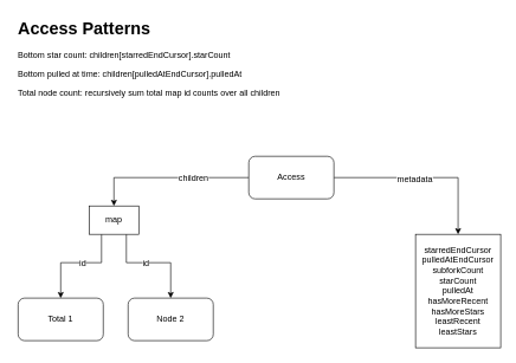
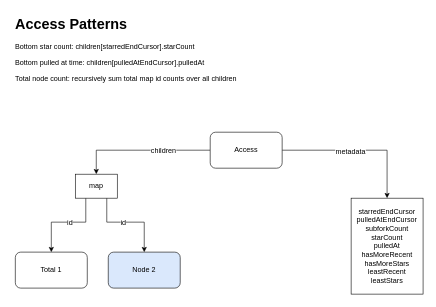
  <mxCell id="0" />
  <mxCell id="1" parent="0" />
  <mxCell id="2" style="edgeStyle=orthogonalEdgeStyle;rounded=0;orthogonalLoop=1;jettySize=auto;html=1;exitX=0.25;exitY=1;exitDx=0;exitDy=0;entryX=0.5;entryY=0;entryDx=0;entryDy=0;" parent="1" source="6" target="12" edge="1"><mxGeometry relative="1" as="geometry"><Array as="points"><mxPoint x="143" y="370" /><mxPoint x="85" y="370" /></Array></mxGeometry></mxCell>
  <mxCell id="3" value="id" style="text;html=1;resizable=0;points=[];align=center;verticalAlign=middle;labelBackgroundColor=#ffffff;" parent="2" vertex="1" connectable="0"><mxGeometry x="0.111" y="1" relative="1" as="geometry"><mxPoint x="15" y="-1" as="offset" /></mxGeometry></mxCell>
  <mxCell id="4" style="edgeStyle=orthogonalEdgeStyle;rounded=0;orthogonalLoop=1;jettySize=auto;html=1;exitX=0.75;exitY=1;exitDx=0;exitDy=0;entryX=0.5;entryY=0;entryDx=0;entryDy=0;" parent="1" source="6" target="13" edge="1"><mxGeometry relative="1" as="geometry"><Array as="points"><mxPoint x="178" y="370" /><mxPoint x="240" y="370" /></Array></mxGeometry></mxCell>
  <mxCell id="5" value="id" style="text;html=1;resizable=0;points=[];align=center;verticalAlign=middle;labelBackgroundColor=#ffffff;" parent="4" vertex="1" connectable="0"><mxGeometry x="-0.267" y="1" relative="1" as="geometry"><mxPoint x="11" y="1" as="offset" /></mxGeometry></mxCell>
  <mxCell id="6" value="" style="rounded=0;whiteSpace=wrap;html=1;" parent="1" vertex="1"><mxGeometry x="125" y="290" width="70" height="40" as="geometry" /></mxCell>
  <mxCell id="7" style="edgeStyle=orthogonalEdgeStyle;rounded=0;orthogonalLoop=1;jettySize=auto;html=1;exitX=0;exitY=0.5;exitDx=0;exitDy=0;entryX=0.5;entryY=0;entryDx=0;entryDy=0;" parent="1" source="11" target="6" edge="1"><mxGeometry relative="1" as="geometry" /></mxCell>
  <mxCell id="8" value="children" style="text;html=1;resizable=0;points=[];align=center;verticalAlign=middle;labelBackgroundColor=#ffffff;" parent="7" vertex="1" connectable="0"><mxGeometry x="-0.313" relative="1" as="geometry"><mxPoint as="offset" /></mxGeometry></mxCell>
  <mxCell id="9" style="edgeStyle=orthogonalEdgeStyle;rounded=0;orthogonalLoop=1;jettySize=auto;html=1;" parent="1" source="11" target="14" edge="1"><mxGeometry relative="1" as="geometry" /></mxCell>
  <mxCell id="10" value="metadata" style="text;html=1;resizable=0;points=[];align=center;verticalAlign=middle;labelBackgroundColor=#ffffff;" parent="9" vertex="1" connectable="0"><mxGeometry x="-0.115" y="-1" relative="1" as="geometry"><mxPoint as="offset" /></mxGeometry></mxCell>
  <mxCell id="11" value="Access" style="rounded=1;whiteSpace=wrap;html=1;" parent="1" vertex="1"><mxGeometry x="350" y="220" width="120" height="60" as="geometry" /></mxCell>
  <mxCell id="12" value="Total 1" style="rounded=1;whiteSpace=wrap;html=1;" parent="1" vertex="1"><mxGeometry x="25" y="420" width="120" height="60" as="geometry" /></mxCell>
- <mxCell id="13" value="Node 2" style="rounded=1;whiteSpace=wrap;html=1;" parent="1" vertex="1"><mxGeometry x="180" y="420" width="120" height="60" as="geometry" /></mxCell>
+ <mxCell id="13" value="Node 2" style="rounded=1;whiteSpace=wrap;html=1;fillColor=#dae8fc;" parent="1" vertex="1"><mxGeometry x="180" y="420" width="120" height="60" as="geometry" /></mxCell>
  <mxCell id="14" value="starredEndCursor&lt;br&gt;pulledAtEndCursor&lt;br&gt;subforkCount&lt;br&gt;starCount&lt;br&gt;pulledAt&lt;br&gt;hasMoreRecent&lt;br&gt;hasMoreStars&lt;br&gt;leastRecent&lt;br&gt;leastStars" style="rounded=0;whiteSpace=wrap;html=1;" parent="1" vertex="1"><mxGeometry x="585" y="330" width="120" height="160" as="geometry" /></mxCell>
  <mxCell id="15" value="map" style="text;html=1;strokeColor=none;fillColor=none;align=center;verticalAlign=middle;whiteSpace=wrap;rounded=0;" parent="1" vertex="1"><mxGeometry x="140" y="300" width="40" height="20" as="geometry" /></mxCell>
  <mxCell id="16" value="&lt;h1&gt;Access Patterns&lt;/h1&gt;&lt;p&gt;Bottom star count: children[starredEndCursor].starCount&lt;/p&gt;&lt;p&gt;Bottom pulled at time: children[pulledAtEndCursor].pulledAt&lt;/p&gt;&lt;p&gt;Total node count: recursively sum total map id counts over all children&lt;/p&gt;" style="text;html=1;strokeColor=none;fillColor=none;spacing=5;spacingTop=-20;whiteSpace=wrap;overflow=hidden;rounded=0;" parent="1" vertex="1"><mxGeometry x="20" y="20" width="450" height="130" as="geometry" /></mxCell>
